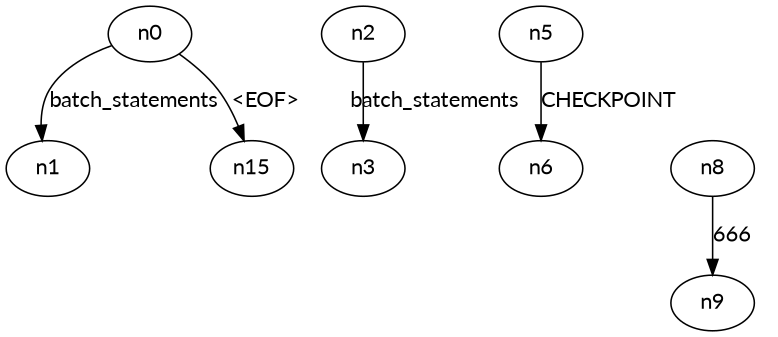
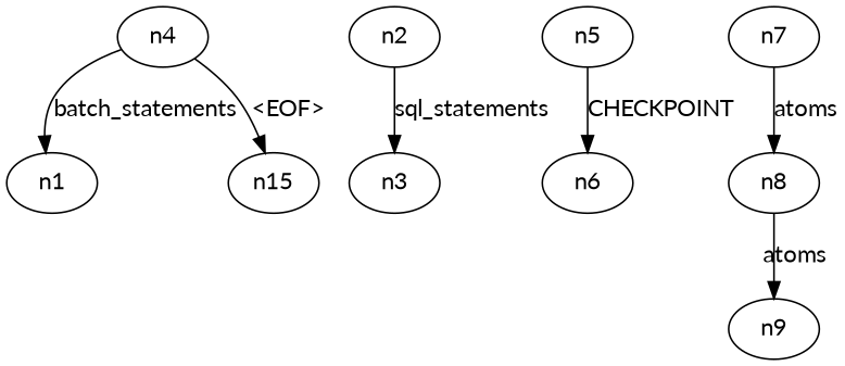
  digraph {
    fontname=Lato
    node [fontname=Lato]
    edge [fontname=Lato]
-   n0
+   n0 [label=n4]
    n1
    n10 [label=n15]
    n2
    n3
    n5
    n6
+   n7
    n8
    n9
    n0 -> n1 [label=batch_statements]
    n0 -> n10 [label="<EOF>"]
-   n2 -> n3 [label=batch_statements]
+   n2 -> n3 [label=sql_statements]
    n5 -> n6 [label=CHECKPOINT]
-   n8 -> n9 [label=666]
+   n7 -> n8 [label=atoms]
+   n8 -> n9 [label=atoms]
  }
